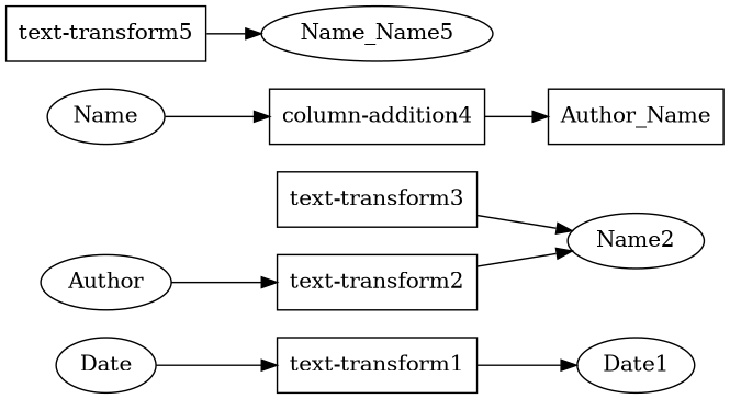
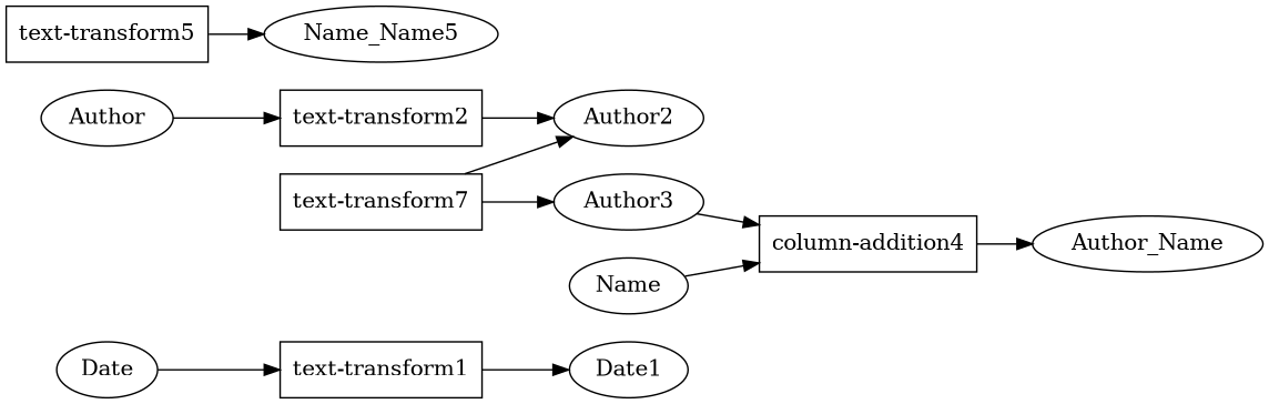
  digraph {
    rankdir=LR
    node [shape=ellipse]
    "text-transform1" [shape=box]
    n2 [label=Date1]
    "text-transform2" [shape=box]
-   n4 [label=Name2]
-   "text-transform3" [shape=box]
+   n4 [label=Author2]
+   "text-transform3" [shape=box label="text-transform7"]
+   n6 [label=Author3]
    "column-addition4" [shape=box]
    "text-transform5" [shape=box]
    n9 [label=Name_Name5]
-   n10 [label=Author_Name shape=box]
+   n10 [label=Author_Name]
    n11 [label=Date]
    n12 [label=Author]
    n13 [label=Name]
    "text-transform1" -> n2
    "text-transform2" -> n4
    "text-transform3" -> n4
+   "text-transform3" -> n6
+   n6 -> "column-addition4"
    "column-addition4" -> n10
    "text-transform5" -> n9
    n11 -> "text-transform1"
    n12 -> "text-transform2"
    n13 -> "column-addition4"
  }
